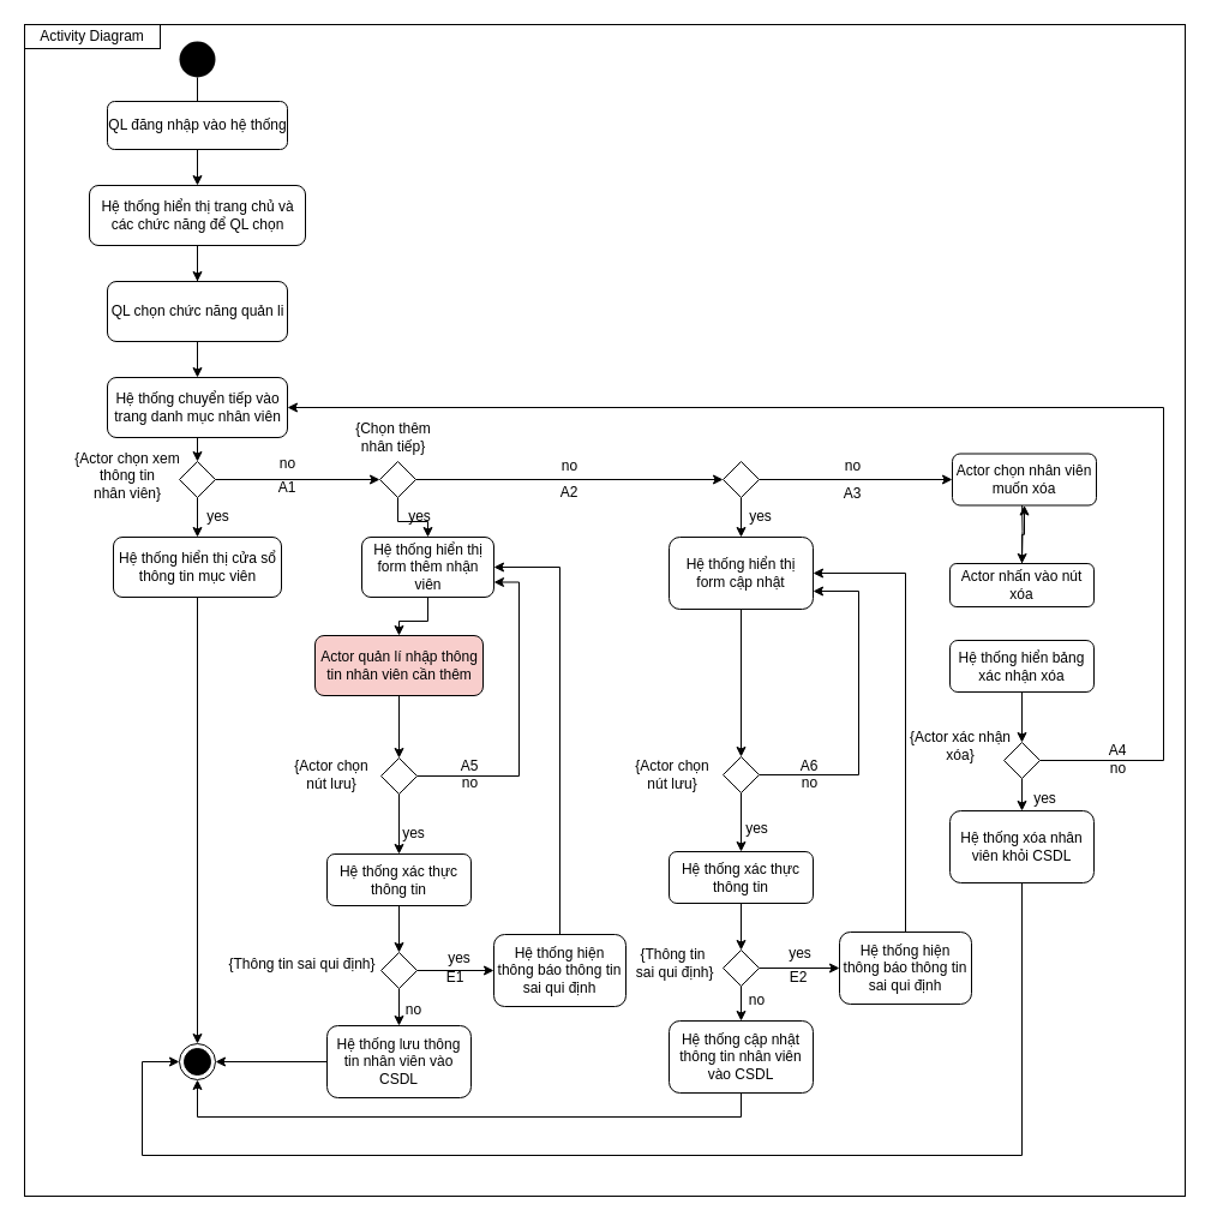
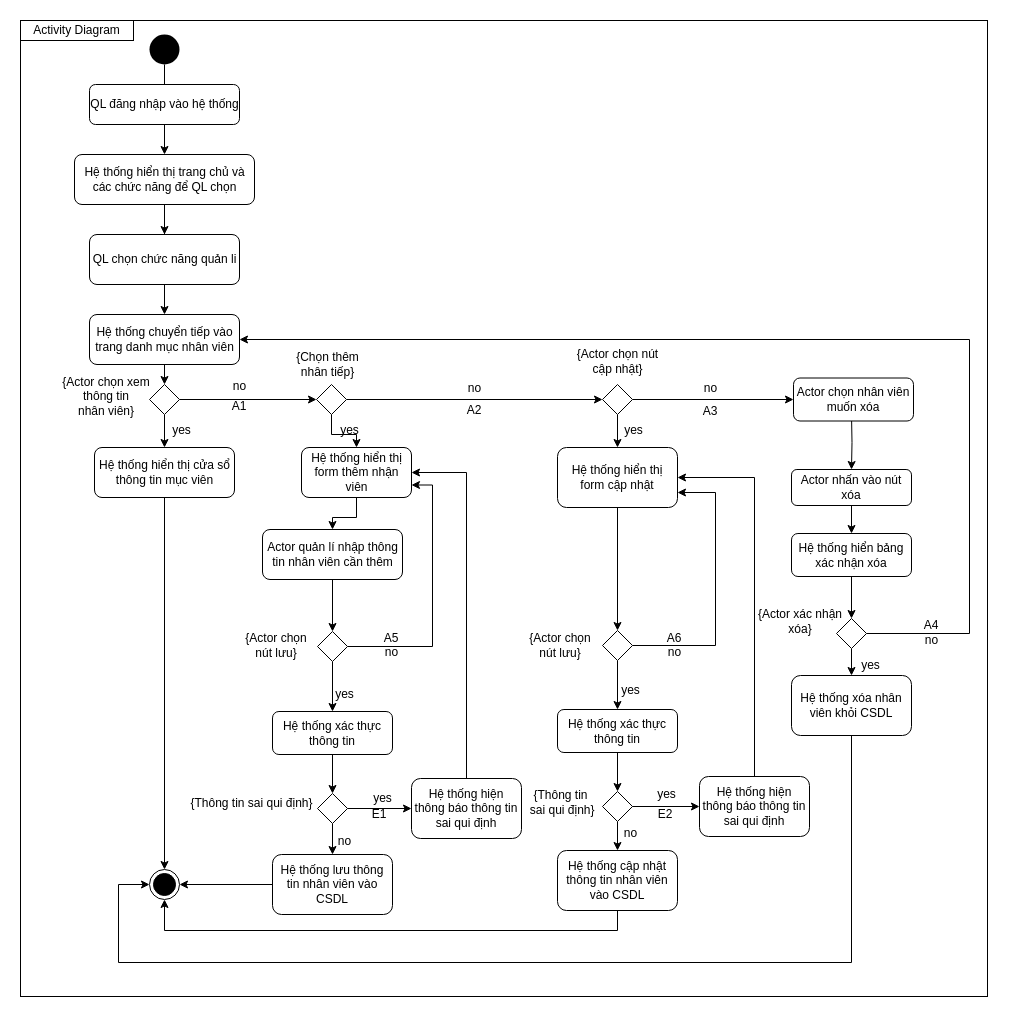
  <mxCell id="0" />
  <mxCell id="1" parent="0" />
  <mxCell id="2" value="" style="rounded=0;whiteSpace=wrap;html=1;fillColor=none;" parent="1" vertex="1"><mxGeometry x="20" y="20" width="967" height="976" as="geometry" /></mxCell>
  <mxCell id="3" value="" style="edgeStyle=orthogonalEdgeStyle;rounded=0;orthogonalLoop=1;jettySize=auto;html=1;" parent="1" source="4" target="8" edge="1"><mxGeometry relative="1" as="geometry" /></mxCell>
  <mxCell id="4" value="" style="ellipse;fillColor=#000000;strokeColor=none;" parent="1" vertex="1"><mxGeometry x="149" y="34" width="30" height="30" as="geometry" /></mxCell>
  <mxCell id="5" value="" style="edgeStyle=orthogonalEdgeStyle;rounded=0;orthogonalLoop=1;jettySize=auto;html=1;dashed=1;" parent="1" source="6" target="9" edge="1"><mxGeometry relative="1" as="geometry" /></mxCell>
  <mxCell id="6" value="QL đăng nhập vào hệ thống" style="html=1;perimeterSpacing=0;rounded=1;" parent="1" vertex="1"><mxGeometry x="89" y="84" width="150" height="40" as="geometry" /></mxCell>
  <mxCell id="7" value="" style="edgeStyle=orthogonalEdgeStyle;rounded=0;orthogonalLoop=1;jettySize=auto;html=1;" parent="1" source="8" target="11" edge="1"><mxGeometry relative="1" as="geometry" /></mxCell>
  <mxCell id="8" value="Hệ thống hiển thị trang chủ và &lt;br&gt;các chức năng để QL chọn" style="html=1;rounded=1;" parent="1" vertex="1"><mxGeometry x="74" y="154" width="180" height="50" as="geometry" /></mxCell>
  <mxCell id="9" value="QL chọn chức năng quản li" style="html=1;rounded=1;glass=0;" parent="1" vertex="1"><mxGeometry x="89" y="234" width="150" height="50" as="geometry" /></mxCell>
  <mxCell id="10" style="edgeStyle=orthogonalEdgeStyle;rounded=0;orthogonalLoop=1;jettySize=auto;html=1;exitX=0.5;exitY=1;exitDx=0;exitDy=0;entryX=0.5;entryY=0;entryDx=0;entryDy=0;" parent="1" source="11" target="47" edge="1"><mxGeometry relative="1" as="geometry" /></mxCell>
  <mxCell id="11" value="Hệ thống chuyển tiếp vào &lt;br&gt;trang danh mục nhân viên" style="html=1;rounded=1;" parent="1" vertex="1"><mxGeometry x="89" y="314" width="150" height="50" as="geometry" /></mxCell>
  <mxCell id="12" style="edgeStyle=orthogonalEdgeStyle;rounded=0;orthogonalLoop=1;jettySize=auto;html=1;exitX=0.5;exitY=1;exitDx=0;exitDy=0;entryX=0.5;entryY=0;entryDx=0;entryDy=0;" parent="1" source="14" target="23" edge="1"><mxGeometry relative="1" as="geometry" /></mxCell>
  <mxCell id="13" style="edgeStyle=orthogonalEdgeStyle;rounded=0;orthogonalLoop=1;jettySize=auto;html=1;exitX=1;exitY=0.5;exitDx=0;exitDy=0;entryX=0;entryY=0.5;entryDx=0;entryDy=0;" parent="1" source="14" target="19" edge="1"><mxGeometry relative="1" as="geometry" /></mxCell>
  <mxCell id="14" value="" style="rhombus;" parent="1" vertex="1"><mxGeometry x="316" y="384" width="30" height="30" as="geometry" /></mxCell>
  <mxCell id="15" value="" style="edgeStyle=orthogonalEdgeStyle;rounded=0;orthogonalLoop=1;jettySize=auto;html=1;" parent="1" source="16" target="20" edge="1"><mxGeometry relative="1" as="geometry"><mxPoint x="164" y="591" as="targetPoint" /></mxGeometry></mxCell>
  <mxCell id="16" value="Hệ thống hiển thị cửa sổ &lt;br&gt;thông tin mục viên" style="html=1;rounded=1;" parent="1" vertex="1"><mxGeometry x="94" y="447" width="140" height="50" as="geometry" /></mxCell>
  <mxCell id="17" style="edgeStyle=orthogonalEdgeStyle;rounded=0;orthogonalLoop=1;jettySize=auto;html=1;exitX=0.5;exitY=1;exitDx=0;exitDy=0;entryX=0.5;entryY=0;entryDx=0;entryDy=0;" parent="1" source="19" target="36" edge="1"><mxGeometry relative="1" as="geometry" /></mxCell>
  <mxCell id="18" value="" style="edgeStyle=orthogonalEdgeStyle;rounded=0;orthogonalLoop=1;jettySize=auto;html=1;entryX=0;entryY=0.5;entryDx=0;entryDy=0;" parent="1" source="19" target="74" edge="1"><mxGeometry relative="1" as="geometry"><mxPoint x="818" y="436" as="targetPoint" /></mxGeometry></mxCell>
  <mxCell id="19" value="" style="rhombus;" parent="1" vertex="1"><mxGeometry x="602" y="384" width="30" height="30" as="geometry" /></mxCell>
  <mxCell id="20" value="" style="ellipse;html=1;shape=endState;fillColor=#000000;strokeColor=#000000;" parent="1" vertex="1"><mxGeometry x="149" y="869" width="30" height="30" as="geometry" /></mxCell>
  <mxCell id="21" value="{Chọn thêm &lt;br&gt;nhân tiếp}" style="text;html=1;align=center;verticalAlign=middle;resizable=0;points=[];autosize=1;" parent="1" vertex="1"><mxGeometry x="287" y="349" width="80" height="30" as="geometry" /></mxCell>
  <mxCell id="22" value="" style="edgeStyle=orthogonalEdgeStyle;rounded=0;orthogonalLoop=1;jettySize=auto;html=1;" parent="1" source="23" target="25" edge="1"><mxGeometry relative="1" as="geometry" /></mxCell>
  <mxCell id="23" value="Hệ thống hiển thị&lt;br&gt;form thêm nhận &lt;br&gt;viên" style="html=1;rounded=1;" parent="1" vertex="1"><mxGeometry x="301" y="447" width="110" height="50" as="geometry" /></mxCell>
  <mxCell id="24" value="" style="edgeStyle=orthogonalEdgeStyle;rounded=0;orthogonalLoop=1;jettySize=auto;html=1;entryX=0.5;entryY=0;entryDx=0;entryDy=0;" parent="1" source="25" target="81" edge="1"><mxGeometry relative="1" as="geometry"><mxPoint x="332" y="609" as="targetPoint" /></mxGeometry></mxCell>
- <mxCell id="25" value="Actor quản lí nhập thông&lt;br&gt;tin nhân viên cần thêm" style="html=1;rounded=1;fillColor=#f8cecc;" parent="1" vertex="1"><mxGeometry x="262" y="529" width="140" height="50" as="geometry" /></mxCell>
+ <mxCell id="25" value="Actor quản lí nhập thông&lt;br&gt;tin nhân viên cần thêm" style="html=1;rounded=1;" parent="1" vertex="1"><mxGeometry x="262" y="529" width="140" height="50" as="geometry" /></mxCell>
  <mxCell id="26" value="" style="edgeStyle=orthogonalEdgeStyle;rounded=0;orthogonalLoop=1;jettySize=auto;html=1;exitX=0.5;exitY=1;exitDx=0;exitDy=0;" parent="1" source="81" target="42" edge="1"><mxGeometry relative="1" as="geometry"><mxPoint x="332" y="669" as="sourcePoint" /></mxGeometry></mxCell>
  <mxCell id="27" value="" style="edgeStyle=orthogonalEdgeStyle;rounded=0;orthogonalLoop=1;jettySize=auto;html=1;" parent="1" source="29" target="33" edge="1"><mxGeometry relative="1" as="geometry" /></mxCell>
  <mxCell id="28" style="edgeStyle=orthogonalEdgeStyle;rounded=0;orthogonalLoop=1;jettySize=auto;html=1;exitX=1;exitY=0.5;exitDx=0;exitDy=0;entryX=0;entryY=0.5;entryDx=0;entryDy=0;" parent="1" source="29" target="44" edge="1"><mxGeometry relative="1" as="geometry" /></mxCell>
  <mxCell id="29" value="" style="rhombus;" parent="1" vertex="1"><mxGeometry x="317" y="793" width="30" height="30" as="geometry" /></mxCell>
  <mxCell id="30" value="{Thông tin sai qui định}" style="text;html=1;align=center;verticalAlign=middle;resizable=0;points=[];autosize=1;" parent="1" vertex="1"><mxGeometry x="185" y="794" width="132" height="18" as="geometry" /></mxCell>
  <mxCell id="31" value="no" style="text;html=1;align=center;verticalAlign=middle;resizable=0;points=[];autosize=1;" parent="1" vertex="1"><mxGeometry x="329" y="831" width="30" height="20" as="geometry" /></mxCell>
  <mxCell id="32" value="" style="edgeStyle=orthogonalEdgeStyle;rounded=0;orthogonalLoop=1;jettySize=auto;html=1;" parent="1" source="33" target="20" edge="1"><mxGeometry relative="1" as="geometry" /></mxCell>
  <mxCell id="33" value="Hệ thống lưu thông tin nhân viên vào CSDL" style="whiteSpace=wrap;html=1;rounded=1;" parent="1" vertex="1"><mxGeometry x="272" y="854" width="120" height="60" as="geometry" /></mxCell>
  <mxCell id="34" value="yes" style="text;html=1;align=center;verticalAlign=middle;resizable=0;points=[];autosize=1;" parent="1" vertex="1"><mxGeometry x="367" y="788" width="30" height="20" as="geometry" /></mxCell>
  <mxCell id="35" value="" style="edgeStyle=orthogonalEdgeStyle;rounded=0;orthogonalLoop=1;jettySize=auto;html=1;entryX=0.5;entryY=0;entryDx=0;entryDy=0;" parent="1" source="36" target="86" edge="1"><mxGeometry relative="1" as="geometry"><mxPoint x="617" y="622" as="targetPoint" /></mxGeometry></mxCell>
  <mxCell id="36" value="Hệ thống hiển thị form cập nhật" style="whiteSpace=wrap;html=1;glass=0;rounded=1;" parent="1" vertex="1"><mxGeometry x="557" y="447" width="120" height="60" as="geometry" /></mxCell>
  <mxCell id="37" style="edgeStyle=orthogonalEdgeStyle;rounded=0;orthogonalLoop=1;jettySize=auto;html=1;exitX=0.5;exitY=1;exitDx=0;exitDy=0;entryX=0.5;entryY=0;entryDx=0;entryDy=0;" parent="1" source="86" target="55" edge="1"><mxGeometry relative="1" as="geometry"><mxPoint x="617" y="682" as="sourcePoint" /></mxGeometry></mxCell>
  <mxCell id="38" style="edgeStyle=orthogonalEdgeStyle;rounded=0;orthogonalLoop=1;jettySize=auto;html=1;exitX=0.5;exitY=1;exitDx=0;exitDy=0;entryX=0.5;entryY=1;entryDx=0;entryDy=0;" parent="1" source="39" target="20" edge="1"><mxGeometry relative="1" as="geometry" /></mxCell>
  <mxCell id="39" value="Hệ thống cập nhật thông tin nhân viên vào CSDL" style="whiteSpace=wrap;html=1;rounded=1;" parent="1" vertex="1"><mxGeometry x="557" y="850" width="120" height="60" as="geometry" /></mxCell>
  <mxCell id="40" value="yes" style="text;html=1;align=center;verticalAlign=middle;resizable=0;points=[];autosize=1;" parent="1" vertex="1"><mxGeometry x="166" y="420" width="30" height="20" as="geometry" /></mxCell>
  <mxCell id="41" style="edgeStyle=orthogonalEdgeStyle;rounded=0;orthogonalLoop=1;jettySize=auto;html=1;exitX=0.5;exitY=1;exitDx=0;exitDy=0;entryX=0.5;entryY=0;entryDx=0;entryDy=0;" parent="1" source="42" target="29" edge="1"><mxGeometry relative="1" as="geometry" /></mxCell>
  <mxCell id="42" value="Hệ thống xác thực thông tin" style="rounded=1;whiteSpace=wrap;html=1;glass=0;strokeColor=#000000;fillColor=#ffffff;gradientColor=none;" parent="1" vertex="1"><mxGeometry x="272" y="711" width="120" height="43" as="geometry" /></mxCell>
  <mxCell id="43" style="edgeStyle=orthogonalEdgeStyle;rounded=0;orthogonalLoop=1;jettySize=auto;html=1;exitX=0.5;exitY=0;exitDx=0;exitDy=0;entryX=1;entryY=0.5;entryDx=0;entryDy=0;" parent="1" source="44" target="23" edge="1"><mxGeometry relative="1" as="geometry"><mxPoint x="471.833" y="483.5" as="targetPoint" /></mxGeometry></mxCell>
  <mxCell id="44" value="Hệ thống hiện thông báo thông tin sai qui định" style="rounded=1;whiteSpace=wrap;html=1;glass=0;strokeColor=#000000;fillColor=#ffffff;gradientColor=none;" parent="1" vertex="1"><mxGeometry x="411" y="778" width="110" height="60" as="geometry" /></mxCell>
  <mxCell id="45" style="edgeStyle=orthogonalEdgeStyle;rounded=0;orthogonalLoop=1;jettySize=auto;html=1;exitX=0.5;exitY=1;exitDx=0;exitDy=0;entryX=0.5;entryY=0;entryDx=0;entryDy=0;" parent="1" source="47" target="16" edge="1"><mxGeometry relative="1" as="geometry"><mxPoint x="164" y="444" as="targetPoint" /></mxGeometry></mxCell>
  <mxCell id="46" value="" style="edgeStyle=orthogonalEdgeStyle;rounded=0;orthogonalLoop=1;jettySize=auto;html=1;" parent="1" source="47" target="14" edge="1"><mxGeometry relative="1" as="geometry" /></mxCell>
  <mxCell id="47" value="" style="rhombus;rounded=0;glass=0;strokeColor=#000000;fillColor=#ffffff;gradientColor=none;" parent="1" vertex="1"><mxGeometry x="149" y="384" width="30" height="30" as="geometry" /></mxCell>
  <mxCell id="48" value="{Actor chọn xem thông tin &lt;br&gt;nhân viên}" style="text;html=1;strokeColor=none;fillColor=none;align=center;verticalAlign=middle;whiteSpace=wrap;rounded=0;glass=0;" parent="1" vertex="1"><mxGeometry x="49" y="386" width="114" height="20" as="geometry" /></mxCell>
  <mxCell id="49" value="yes" style="text;html=1;align=center;verticalAlign=middle;resizable=0;points=[];autosize=1;" parent="1" vertex="1"><mxGeometry x="334" y="420" width="30" height="20" as="geometry" /></mxCell>
  <mxCell id="50" value="no" style="text;html=1;align=center;verticalAlign=middle;resizable=0;points=[];autosize=1;" parent="1" vertex="1"><mxGeometry x="224" y="376" width="30" height="20" as="geometry" /></mxCell>
+ <mxCell id="51" value="{Actor chọn nút cập nhật}" style="text;html=1;strokeColor=none;fillColor=none;align=center;verticalAlign=middle;whiteSpace=wrap;rounded=0;glass=0;" parent="1" vertex="1"><mxGeometry x="569.5" y="351" width="95" height="20" as="geometry" /></mxCell>
  <mxCell id="52" style="edgeStyle=orthogonalEdgeStyle;rounded=0;orthogonalLoop=1;jettySize=auto;html=1;exitX=0.5;exitY=1;exitDx=0;exitDy=0;entryX=0.5;entryY=0;entryDx=0;entryDy=0;" parent="1" source="53" target="39" edge="1"><mxGeometry relative="1" as="geometry" /></mxCell>
  <mxCell id="53" value="" style="rhombus;" parent="1" vertex="1"><mxGeometry x="602" y="791" width="30" height="30" as="geometry" /></mxCell>
  <mxCell id="54" style="edgeStyle=orthogonalEdgeStyle;rounded=0;orthogonalLoop=1;jettySize=auto;html=1;exitX=0.5;exitY=1;exitDx=0;exitDy=0;entryX=0.5;entryY=0;entryDx=0;entryDy=0;" parent="1" source="55" target="53" edge="1"><mxGeometry relative="1" as="geometry" /></mxCell>
  <mxCell id="55" value="Hệ thống xác thực thông tin" style="rounded=1;whiteSpace=wrap;html=1;glass=0;strokeColor=#000000;fillColor=#ffffff;gradientColor=none;" parent="1" vertex="1"><mxGeometry x="557" y="709" width="120" height="43" as="geometry" /></mxCell>
  <mxCell id="56" value="{Thông tin&lt;br&gt;&amp;nbsp;sai qui định}" style="text;html=1;align=center;verticalAlign=middle;resizable=0;points=[];autosize=1;" parent="1" vertex="1"><mxGeometry x="521" y="786" width="78" height="31" as="geometry" /></mxCell>
  <mxCell id="57" style="edgeStyle=orthogonalEdgeStyle;rounded=0;orthogonalLoop=1;jettySize=auto;html=1;exitX=1;exitY=0.5;exitDx=0;exitDy=0;entryX=0;entryY=0.5;entryDx=0;entryDy=0;" parent="1" source="53" target="61" edge="1"><mxGeometry relative="1" as="geometry"><mxPoint x="730" y="877" as="sourcePoint" /></mxGeometry></mxCell>
  <mxCell id="58" value="no" style="text;html=1;align=center;verticalAlign=middle;resizable=0;points=[];autosize=1;" parent="1" vertex="1"><mxGeometry x="615" y="823" width="30" height="20" as="geometry" /></mxCell>
  <mxCell id="59" value="yes" style="text;html=1;align=center;verticalAlign=middle;resizable=0;points=[];autosize=1;" parent="1" vertex="1"><mxGeometry x="651" y="783.5" width="30" height="20" as="geometry" /></mxCell>
  <mxCell id="60" style="edgeStyle=orthogonalEdgeStyle;rounded=0;orthogonalLoop=1;jettySize=auto;html=1;exitX=0.5;exitY=0;exitDx=0;exitDy=0;entryX=1;entryY=0.5;entryDx=0;entryDy=0;" parent="1" source="61" target="36" edge="1"><mxGeometry relative="1" as="geometry"><mxPoint x="769" y="541" as="targetPoint" /></mxGeometry></mxCell>
  <mxCell id="61" value="Hệ thống hiện thông báo thông tin sai qui định" style="rounded=1;whiteSpace=wrap;html=1;glass=0;strokeColor=#000000;fillColor=#ffffff;gradientColor=none;" parent="1" vertex="1"><mxGeometry x="699" y="776" width="110" height="60" as="geometry" /></mxCell>
  <mxCell id="62" value="" style="edgeStyle=orthogonalEdgeStyle;rounded=0;orthogonalLoop=1;jettySize=auto;html=1;" parent="1" target="64" edge="1"><mxGeometry relative="1" as="geometry"><mxPoint x="851" y="414" as="sourcePoint" /></mxGeometry></mxCell>
- <mxCell id="63" value="" style="edgeStyle=orthogonalEdgeStyle;rounded=0;orthogonalLoop=1;jettySize=auto;html=1;" parent="1" source="64" target="74" edge="1"><mxGeometry relative="1" as="geometry" /></mxCell>
+ <mxCell id="63" value="" style="edgeStyle=orthogonalEdgeStyle;rounded=0;orthogonalLoop=1;jettySize=auto;html=1;" parent="1" source="64" target="66" edge="1"><mxGeometry relative="1" as="geometry" /></mxCell>
  <mxCell id="64" value="Actor nhấn vào nút xóa" style="rounded=1;whiteSpace=wrap;html=1;glass=0;strokeColor=#000000;fillColor=#ffffff;gradientColor=none;" parent="1" vertex="1"><mxGeometry x="791" y="469" width="120" height="36" as="geometry" /></mxCell>
  <mxCell id="65" style="edgeStyle=orthogonalEdgeStyle;rounded=0;orthogonalLoop=1;jettySize=auto;html=1;exitX=0.5;exitY=1;exitDx=0;exitDy=0;entryX=0.5;entryY=0;entryDx=0;entryDy=0;" parent="1" source="66" target="69" edge="1"><mxGeometry relative="1" as="geometry" /></mxCell>
  <mxCell id="66" value="Hệ thống hiển bảng xác nhận xóa" style="rounded=1;whiteSpace=wrap;html=1;glass=0;strokeColor=#000000;fillColor=#ffffff;gradientColor=none;" parent="1" vertex="1"><mxGeometry x="791" y="533" width="120" height="43" as="geometry" /></mxCell>
  <mxCell id="67" value="" style="edgeStyle=orthogonalEdgeStyle;rounded=0;orthogonalLoop=1;jettySize=auto;html=1;" parent="1" source="69" target="72" edge="1"><mxGeometry relative="1" as="geometry" /></mxCell>
  <mxCell id="68" style="edgeStyle=orthogonalEdgeStyle;rounded=0;orthogonalLoop=1;jettySize=auto;html=1;exitX=1;exitY=0.5;exitDx=0;exitDy=0;entryX=1;entryY=0.5;entryDx=0;entryDy=0;" parent="1" source="69" target="11" edge="1"><mxGeometry relative="1" as="geometry"><Array as="points"><mxPoint x="969" y="633" /><mxPoint x="969" y="339" /></Array></mxGeometry></mxCell>
  <mxCell id="69" value="" style="rhombus;rounded=0;glass=0;strokeColor=#000000;fillColor=#ffffff;gradientColor=none;" parent="1" vertex="1"><mxGeometry x="836" y="618" width="30" height="30" as="geometry" /></mxCell>
  <mxCell id="70" value="{Actor xác nhận xóa}" style="text;html=1;strokeColor=none;fillColor=none;align=center;verticalAlign=middle;whiteSpace=wrap;rounded=0;glass=0;" parent="1" vertex="1"><mxGeometry x="749" y="611" width="102" height="20" as="geometry" /></mxCell>
  <mxCell id="71" style="edgeStyle=orthogonalEdgeStyle;rounded=0;orthogonalLoop=1;jettySize=auto;html=1;exitX=0.5;exitY=1;exitDx=0;exitDy=0;entryX=0;entryY=0.5;entryDx=0;entryDy=0;" parent="1" source="72" target="20" edge="1"><mxGeometry relative="1" as="geometry"><mxPoint x="91" y="913" as="targetPoint" /><Array as="points"><mxPoint x="851" y="962" /><mxPoint x="118" y="962" /><mxPoint x="118" y="884" /></Array></mxGeometry></mxCell>
  <mxCell id="72" value="Hệ thống xóa nhân viên khỏi CSDL" style="rounded=1;whiteSpace=wrap;html=1;glass=0;strokeColor=#000000;fillColor=#ffffff;gradientColor=none;" parent="1" vertex="1"><mxGeometry x="791" y="675" width="120" height="60" as="geometry" /></mxCell>
  <mxCell id="73" value="yes" style="text;html=1;align=center;verticalAlign=middle;resizable=0;points=[];autosize=1;" parent="1" vertex="1"><mxGeometry x="618" y="420" width="30" height="20" as="geometry" /></mxCell>
  <mxCell id="74" value="Actor chọn nhân viên muốn xóa" style="rounded=1;whiteSpace=wrap;html=1;glass=0;strokeColor=#000000;fillColor=#ffffff;gradientColor=none;" parent="1" vertex="1"><mxGeometry x="793" y="377.5" width="120" height="43" as="geometry" /></mxCell>
  <mxCell id="75" value="yes" style="text;html=1;align=center;verticalAlign=middle;resizable=0;points=[];autosize=1;" parent="1" vertex="1"><mxGeometry x="855" y="655" width="30" height="20" as="geometry" /></mxCell>
  <mxCell id="76" value="no" style="text;html=1;align=center;verticalAlign=middle;resizable=0;points=[];autosize=1;" parent="1" vertex="1"><mxGeometry x="459" y="377.5" width="30" height="20" as="geometry" /></mxCell>
  <mxCell id="77" value="no" style="text;html=1;align=center;verticalAlign=middle;resizable=0;points=[];autosize=1;" parent="1" vertex="1"><mxGeometry x="695" y="377.5" width="30" height="20" as="geometry" /></mxCell>
  <mxCell id="78" value="no" style="text;html=1;align=center;verticalAlign=middle;resizable=0;points=[];autosize=1;" parent="1" vertex="1"><mxGeometry x="916" y="630" width="30" height="20" as="geometry" /></mxCell>
  <mxCell id="79" value="Activity Diagram" style="rounded=0;whiteSpace=wrap;html=1;fillColor=none;" parent="1" vertex="1"><mxGeometry x="20" y="20" width="113" height="20" as="geometry" /></mxCell>
  <mxCell id="80" style="edgeStyle=orthogonalEdgeStyle;rounded=0;orthogonalLoop=1;jettySize=auto;html=1;exitX=1;exitY=0.5;exitDx=0;exitDy=0;entryX=1;entryY=0.75;entryDx=0;entryDy=0;" edge="1" parent="1" source="81" target="23"><mxGeometry relative="1" as="geometry"><Array as="points"><mxPoint x="432" y="646" /><mxPoint x="432" y="485" /></Array></mxGeometry></mxCell>
  <mxCell id="81" value="" style="rhombus;" vertex="1" parent="1"><mxGeometry x="317" y="631" width="30" height="30" as="geometry" /></mxCell>
  <mxCell id="82" value="{Actor chọn nút lưu}" style="text;html=1;strokeColor=none;fillColor=none;align=center;verticalAlign=middle;whiteSpace=wrap;rounded=0;" vertex="1" parent="1"><mxGeometry x="239" y="635" width="74" height="20" as="geometry" /></mxCell>
  <mxCell id="83" value="yes" style="text;html=1;align=center;verticalAlign=middle;resizable=0;points=[];autosize=1;" vertex="1" parent="1"><mxGeometry x="329" y="684" width="30" height="20" as="geometry" /></mxCell>
  <mxCell id="84" value="no" style="text;html=1;align=center;verticalAlign=middle;resizable=0;points=[];autosize=1;" vertex="1" parent="1"><mxGeometry x="376" y="642" width="30" height="20" as="geometry" /></mxCell>
  <mxCell id="85" style="edgeStyle=orthogonalEdgeStyle;rounded=0;orthogonalLoop=1;jettySize=auto;html=1;exitX=1;exitY=0.5;exitDx=0;exitDy=0;entryX=1;entryY=0.75;entryDx=0;entryDy=0;" edge="1" parent="1" source="86" target="36"><mxGeometry relative="1" as="geometry"><Array as="points"><mxPoint x="715" y="645" /><mxPoint x="715" y="492" /></Array></mxGeometry></mxCell>
  <mxCell id="86" value="" style="rhombus;" vertex="1" parent="1"><mxGeometry x="602" y="630" width="30" height="30" as="geometry" /></mxCell>
  <mxCell id="87" value="{Actor chọn nút lưu}" style="text;html=1;strokeColor=none;fillColor=none;align=center;verticalAlign=middle;whiteSpace=wrap;rounded=0;" vertex="1" parent="1"><mxGeometry x="523" y="635" width="74" height="20" as="geometry" /></mxCell>
  <mxCell id="88" value="no" style="text;html=1;align=center;verticalAlign=middle;resizable=0;points=[];autosize=1;" vertex="1" parent="1"><mxGeometry x="659" y="642" width="30" height="20" as="geometry" /></mxCell>
  <mxCell id="89" value="yes" style="text;html=1;align=center;verticalAlign=middle;resizable=0;points=[];autosize=1;" vertex="1" parent="1"><mxGeometry x="615" y="680" width="30" height="20" as="geometry" /></mxCell>
  <mxCell id="90" value="A1" style="text;html=1;strokeColor=none;fillColor=none;align=center;verticalAlign=middle;whiteSpace=wrap;rounded=0;" vertex="1" parent="1"><mxGeometry x="219" y="396" width="40" height="20" as="geometry" /></mxCell>
  <mxCell id="91" value="A2" style="text;html=1;strokeColor=none;fillColor=none;align=center;verticalAlign=middle;whiteSpace=wrap;rounded=0;" vertex="1" parent="1"><mxGeometry x="454" y="400" width="40" height="20" as="geometry" /></mxCell>
  <mxCell id="92" value="A3" style="text;html=1;strokeColor=none;fillColor=none;align=center;verticalAlign=middle;whiteSpace=wrap;rounded=0;" vertex="1" parent="1"><mxGeometry x="690" y="400.5" width="40" height="20" as="geometry" /></mxCell>
  <mxCell id="93" value="A4" style="text;html=1;strokeColor=none;fillColor=none;align=center;verticalAlign=middle;whiteSpace=wrap;rounded=0;" vertex="1" parent="1"><mxGeometry x="911" y="615" width="40" height="20" as="geometry" /></mxCell>
  <mxCell id="94" value="A5" style="text;html=1;strokeColor=none;fillColor=none;align=center;verticalAlign=middle;whiteSpace=wrap;rounded=0;" vertex="1" parent="1"><mxGeometry x="371" y="628" width="40" height="20" as="geometry" /></mxCell>
  <mxCell id="95" value="A6" style="text;html=1;strokeColor=none;fillColor=none;align=center;verticalAlign=middle;whiteSpace=wrap;rounded=0;" vertex="1" parent="1"><mxGeometry x="654" y="628" width="40" height="20" as="geometry" /></mxCell>
  <mxCell id="96" value="E1" style="text;html=1;strokeColor=none;fillColor=none;align=center;verticalAlign=middle;whiteSpace=wrap;rounded=0;" vertex="1" parent="1"><mxGeometry x="359" y="803.5" width="40" height="20" as="geometry" /></mxCell>
  <mxCell id="97" value="E2" style="text;html=1;strokeColor=none;fillColor=none;align=center;verticalAlign=middle;whiteSpace=wrap;rounded=0;" vertex="1" parent="1"><mxGeometry x="645" y="803.5" width="40" height="20" as="geometry" /></mxCell>
